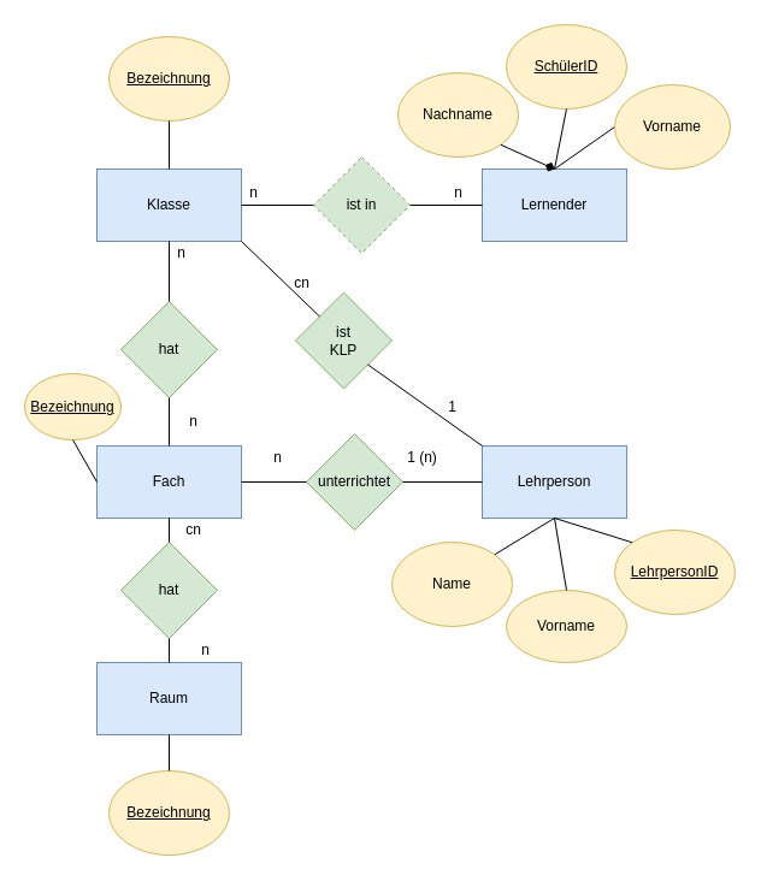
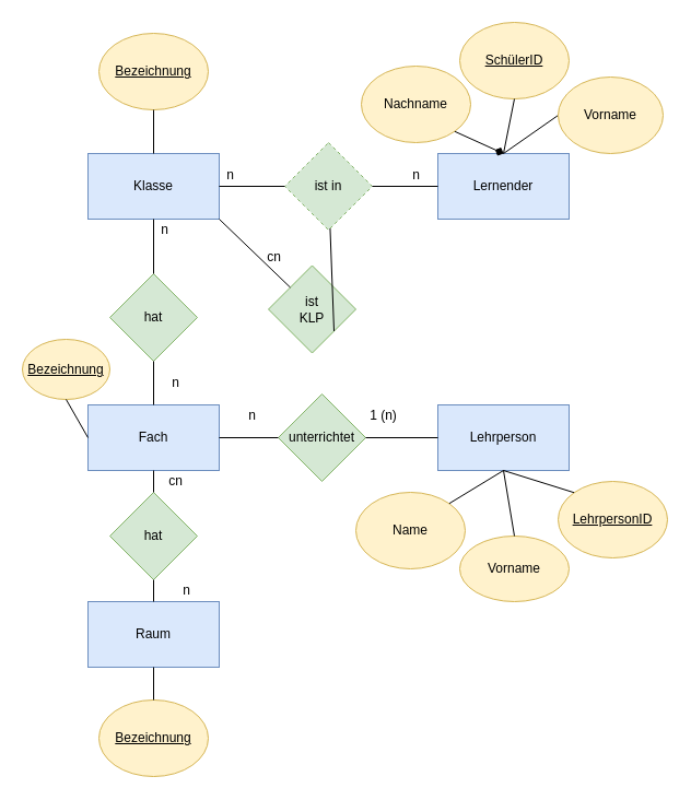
  <mxCell id="0" />
  <mxCell id="1" parent="0" />
  <mxCell id="2" value="Lehrperson" style="rounded=0;whiteSpace=wrap;html=1;fillColor=#dae8fc;strokeColor=#6c8ebf;" parent="1" vertex="1"><mxGeometry x="400" y="370" width="120" height="60" as="geometry" /></mxCell>
  <mxCell id="3" value="Klasse" style="rounded=0;whiteSpace=wrap;html=1;fillColor=#dae8fc;strokeColor=#6c8ebf;" parent="1" vertex="1"><mxGeometry x="80" y="140" width="120" height="60" as="geometry" /></mxCell>
  <mxCell id="4" value="Lernender" style="rounded=0;whiteSpace=wrap;html=1;fillColor=#dae8fc;strokeColor=#6c8ebf;" parent="1" vertex="1"><mxGeometry x="400" y="140" width="120" height="60" as="geometry" /></mxCell>
  <mxCell id="5" value="Fach" style="rounded=0;whiteSpace=wrap;html=1;fillColor=#dae8fc;strokeColor=#6c8ebf;" parent="1" vertex="1"><mxGeometry x="80" y="370" width="120" height="60" as="geometry" /></mxCell>
  <mxCell id="6" value="Raum" style="rounded=0;whiteSpace=wrap;html=1;fillColor=#dae8fc;strokeColor=#6c8ebf;" parent="1" vertex="1"><mxGeometry x="80" y="550" width="120" height="60" as="geometry" /></mxCell>
  <mxCell id="7" value="ist in" style="rhombus;whiteSpace=wrap;html=1;fillColor=#d5e8d4;strokeColor=#82b366;dashed=1;" parent="1" vertex="1"><mxGeometry x="260" y="130" width="80" height="80" as="geometry" /></mxCell>
  <mxCell id="8" value="hat" style="rhombus;whiteSpace=wrap;html=1;fillColor=#d5e8d4;strokeColor=#82b366;" parent="1" vertex="1"><mxGeometry x="100" y="450" width="80" height="80" as="geometry" /></mxCell>
  <mxCell id="9" value="hat" style="rhombus;whiteSpace=wrap;html=1;fillColor=#d5e8d4;strokeColor=#82b366;" parent="1" vertex="1"><mxGeometry x="100" y="250" width="80" height="80" as="geometry" /></mxCell>
  <mxCell id="10" value="" style="endArrow=none;html=1;rounded=0;exitX=0.5;exitY=0;exitDx=0;exitDy=0;entryX=0.5;entryY=1;entryDx=0;entryDy=0;" parent="1" source="8" edge="1" target="5"><mxGeometry width="50" height="50" relative="1" as="geometry"><mxPoint x="410" y="220" as="sourcePoint" /><mxPoint x="520" y="170" as="targetPoint" /></mxGeometry></mxCell>
  <mxCell id="11" value="" style="endArrow=none;html=1;rounded=0;exitX=1;exitY=0.5;exitDx=0;exitDy=0;" parent="1" source="7" edge="1"><mxGeometry width="50" height="50" relative="1" as="geometry"><mxPoint x="410" y="220" as="sourcePoint" /><mxPoint x="400" y="170" as="targetPoint" /></mxGeometry></mxCell>
  <mxCell id="12" value="" style="endArrow=none;html=1;rounded=0;entryX=0.5;entryY=1;entryDx=0;entryDy=0;exitX=0.5;exitY=0;exitDx=0;exitDy=0;" parent="1" source="6" target="8" edge="1"><mxGeometry width="50" height="50" relative="1" as="geometry"><mxPoint x="410" y="220" as="sourcePoint" /><mxPoint x="460" y="170" as="targetPoint" /></mxGeometry></mxCell>
  <mxCell id="13" value="" style="endArrow=none;html=1;rounded=0;exitX=1;exitY=0.5;exitDx=0;exitDy=0;entryX=0;entryY=0.5;entryDx=0;entryDy=0;" parent="1" source="3" target="7" edge="1"><mxGeometry width="50" height="50" relative="1" as="geometry"><mxPoint x="410" y="220" as="sourcePoint" /><mxPoint x="460" y="170" as="targetPoint" /></mxGeometry></mxCell>
  <mxCell id="14" value="" style="endArrow=none;html=1;rounded=0;exitX=0.5;exitY=0;exitDx=0;exitDy=0;entryX=0.5;entryY=1;entryDx=0;entryDy=0;" parent="1" source="9" target="3" edge="1"><mxGeometry width="50" height="50" relative="1" as="geometry"><mxPoint x="410" y="220" as="sourcePoint" /><mxPoint x="460" y="170" as="targetPoint" /></mxGeometry></mxCell>
  <mxCell id="15" value="" style="endArrow=none;html=1;rounded=0;exitX=0.5;exitY=0;exitDx=0;exitDy=0;entryX=0.5;entryY=1;entryDx=0;entryDy=0;" parent="1" source="5" target="9" edge="1"><mxGeometry width="50" height="50" relative="1" as="geometry"><mxPoint x="410" y="220" as="sourcePoint" /><mxPoint x="460" y="170" as="targetPoint" /></mxGeometry></mxCell>
  <mxCell id="16" value="&lt;u&gt;LehrpersonID&lt;/u&gt;" style="ellipse;whiteSpace=wrap;html=1;fillColor=#fff2cc;strokeColor=#d6b656;" parent="1" vertex="1"><mxGeometry x="510" y="440" width="100" height="70" as="geometry" /></mxCell>
  <mxCell id="17" value="Name" style="ellipse;whiteSpace=wrap;html=1;fillColor=#fff2cc;strokeColor=#d6b656;" parent="1" vertex="1"><mxGeometry x="325" y="450" width="100" height="70" as="geometry" /></mxCell>
  <mxCell id="18" value="&lt;u&gt;Bezeichnung&lt;br&gt;&lt;/u&gt;" style="ellipse;whiteSpace=wrap;html=1;fillColor=#fff2cc;strokeColor=#d6b656;" parent="1" vertex="1"><mxGeometry x="90" y="30" width="100" height="70" as="geometry" /></mxCell>
  <mxCell id="19" value="&lt;u&gt;Bezeichnung&lt;/u&gt;" style="ellipse;whiteSpace=wrap;html=1;fillColor=#fff2cc;strokeColor=#d6b656;" parent="1" vertex="1"><mxGeometry x="90" y="640" width="100" height="70" as="geometry" /></mxCell>
  <mxCell id="20" value="&lt;u&gt;Bezeichnung&lt;/u&gt;" style="ellipse;whiteSpace=wrap;html=1;fillColor=#fff2cc;strokeColor=#d6b656;" parent="1" vertex="1"><mxGeometry y="310" width="80" height="55" as="geometry" x="20" /></mxCell>
  <mxCell id="21" value="Nachname" style="ellipse;whiteSpace=wrap;html=1;fillColor=#fff2cc;strokeColor=#d6b656;" parent="1" vertex="1"><mxGeometry x="330" y="60" width="100" height="70" as="geometry" /></mxCell>
  <mxCell id="22" value="&lt;u&gt;SchülerID&lt;/u&gt;" style="ellipse;whiteSpace=wrap;html=1;fillColor=#fff2cc;strokeColor=#d6b656;" parent="1" vertex="1"><mxGeometry x="420" y="20" width="100" height="70" as="geometry" /></mxCell>
  <mxCell id="23" style="edgeStyle=orthogonalEdgeStyle;rounded=0;orthogonalLoop=1;jettySize=auto;html=1;exitX=0.5;exitY=1;exitDx=0;exitDy=0;" parent="1" source="21" target="21" edge="1"><mxGeometry relative="1" as="geometry" /></mxCell>
  <mxCell id="24" value="" style="endArrow=none;html=1;rounded=0;exitX=0;exitY=0.5;exitDx=0;exitDy=0;entryX=0.5;entryY=1;entryDx=0;entryDy=0;" parent="1" source="5" target="20" edge="1"><mxGeometry width="50" height="50" relative="1" as="geometry"><mxPoint x="410" y="330" as="sourcePoint" /><mxPoint x="60" y="400" as="targetPoint" /></mxGeometry></mxCell>
  <mxCell id="25" value="" style="endArrow=none;html=1;rounded=0;entryX=0.5;entryY=1;entryDx=0;entryDy=0;exitX=0.5;exitY=0;exitDx=0;exitDy=0;" parent="1" source="19" target="6" edge="1"><mxGeometry width="50" height="50" relative="1" as="geometry"><mxPoint x="135" y="640" as="sourcePoint" /><mxPoint x="460" y="280" as="targetPoint" /></mxGeometry></mxCell>
  <mxCell id="26" value="" style="endArrow=none;html=1;rounded=0;entryX=0.5;entryY=1;entryDx=0;entryDy=0;exitX=0.5;exitY=0;exitDx=0;exitDy=0;" parent="1" source="3" target="18" edge="1"><mxGeometry width="50" height="50" relative="1" as="geometry"><mxPoint x="410" y="330" as="sourcePoint" /><mxPoint x="460" y="280" as="targetPoint" /></mxGeometry></mxCell>
  <mxCell id="27" value="" style="endArrow=none;html=1;rounded=0;exitX=1;exitY=0;exitDx=0;exitDy=0;" parent="1" source="17" edge="1"><mxGeometry width="50" height="50" relative="1" as="geometry"><mxPoint x="410" y="330" as="sourcePoint" /><mxPoint x="460" y="430" as="targetPoint" /></mxGeometry></mxCell>
  <mxCell id="28" value="" style="endArrow=none;html=1;rounded=0;exitX=0;exitY=0;exitDx=0;exitDy=0;" parent="1" source="16" edge="1"><mxGeometry width="50" height="50" relative="1" as="geometry"><mxPoint x="410" y="330" as="sourcePoint" /><mxPoint x="460" y="430" as="targetPoint" /></mxGeometry></mxCell>
  <mxCell id="29" value="" style="endArrow=none;html=1;rounded=0;entryX=0.5;entryY=0;entryDx=0;entryDy=0;exitX=0;exitY=0.5;exitDx=0;exitDy=0;" parent="1" source="36" target="4" edge="1"><mxGeometry width="50" height="50" relative="1" as="geometry"><mxPoint x="560" y="450" as="sourcePoint" /><mxPoint x="460" y="280" as="targetPoint" /></mxGeometry></mxCell>
  <mxCell id="30" value="" style="endArrow=none;html=1;rounded=0;exitX=0.5;exitY=1;exitDx=0;exitDy=0;entryX=0.5;entryY=0;entryDx=0;entryDy=0;" parent="1" source="22" target="4" edge="1"><mxGeometry width="50" height="50" relative="1" as="geometry"><mxPoint x="410" y="330" as="sourcePoint" /><mxPoint x="460" y="280" as="targetPoint" /></mxGeometry></mxCell>
  <mxCell id="31" value="" style="endArrow=diamond;html=1;rounded=0;entryX=0.5;entryY=0;entryDx=0;entryDy=0;exitX=1;exitY=1;exitDx=0;exitDy=0;" parent="1" source="21" target="4" edge="1"><mxGeometry width="50" height="50" relative="1" as="geometry"><mxPoint x="410" y="330" as="sourcePoint" /><mxPoint x="460" y="280" as="targetPoint" /></mxGeometry></mxCell>
  <mxCell id="32" value="n" style="text;html=1;align=center;verticalAlign=middle;resizable=0;points=[];autosize=1;strokeColor=none;fillColor=none;" parent="1" vertex="1"><mxGeometry x="135" y="195" width="30" height="30" as="geometry" /></mxCell>
  <mxCell id="33" value="n" style="text;html=1;align=center;verticalAlign=middle;resizable=0;points=[];autosize=1;strokeColor=none;fillColor=none;" parent="1" vertex="1"><mxGeometry x="145" y="335" width="30" height="30" as="geometry" /></mxCell>
  <mxCell id="34" value="n" style="text;html=1;align=center;verticalAlign=middle;resizable=0;points=[];autosize=1;strokeColor=none;fillColor=none;" parent="1" vertex="1"><mxGeometry x="195" y="145" width="30" height="30" as="geometry" /></mxCell>
  <mxCell id="35" value="n" style="text;html=1;align=center;verticalAlign=middle;resizable=0;points=[];autosize=1;strokeColor=none;fillColor=none;" parent="1" vertex="1"><mxGeometry x="365" y="145" width="30" height="30" as="geometry" /></mxCell>
  <mxCell id="36" value="Vorname" style="ellipse;whiteSpace=wrap;html=1;fillColor=#fff2cc;strokeColor=#d6b656;" vertex="1" parent="1"><mxGeometry x="510" y="70" width="96" height="70" as="geometry" /></mxCell>
  <mxCell id="37" value="Vorname" style="ellipse;whiteSpace=wrap;html=1;fillColor=#fff2cc;strokeColor=#d6b656;" vertex="1" parent="1"><mxGeometry x="420" y="490" width="100" height="60" as="geometry" /></mxCell>
  <mxCell id="38" value="" style="endArrow=none;html=1;rounded=0;entryX=0.5;entryY=0;entryDx=0;entryDy=0;exitX=0.5;exitY=1;exitDx=0;exitDy=0;" edge="1" parent="1" source="2" target="37"><mxGeometry width="50" height="50" relative="1" as="geometry"><mxPoint x="460" y="140" as="sourcePoint" /><mxPoint x="460" y="170" as="targetPoint" /></mxGeometry></mxCell>
  <mxCell id="39" value="cn" style="text;html=1;align=center;verticalAlign=middle;resizable=0;points=[];autosize=1;strokeColor=none;fillColor=none;" vertex="1" parent="1"><mxGeometry x="140" y="425" width="40" height="30" as="geometry" /></mxCell>
  <mxCell id="40" value="n" style="text;html=1;align=center;verticalAlign=middle;resizable=0;points=[];autosize=1;strokeColor=none;fillColor=none;" vertex="1" parent="1"><mxGeometry x="155" y="525" width="30" height="30" as="geometry" /></mxCell>
  <mxCell id="41" value="unterrichtet" style="rhombus;whiteSpace=wrap;html=1;fillColor=#d5e8d4;strokeColor=#82b366;" vertex="1" parent="1"><mxGeometry x="254" y="360" width="80" height="80" as="geometry" /></mxCell>
  <mxCell id="42" value="" style="endArrow=none;html=1;rounded=0;exitX=1;exitY=0.5;exitDx=0;exitDy=0;entryX=0;entryY=0.5;entryDx=0;entryDy=0;" edge="1" parent="1" source="41" target="2"><mxGeometry width="50" height="50" relative="1" as="geometry"><mxPoint x="410" y="350" as="sourcePoint" /><mxPoint x="460" y="300" as="targetPoint" /></mxGeometry></mxCell>
  <mxCell id="43" value="" style="endArrow=none;html=1;rounded=0;exitX=1;exitY=0.5;exitDx=0;exitDy=0;entryX=0;entryY=0.5;entryDx=0;entryDy=0;" edge="1" parent="1" source="5" target="41"><mxGeometry width="50" height="50" relative="1" as="geometry"><mxPoint x="410" y="350" as="sourcePoint" /><mxPoint x="460" y="300" as="targetPoint" /></mxGeometry></mxCell>
  <mxCell id="44" value="1 (n)" style="text;html=1;align=center;verticalAlign=middle;resizable=0;points=[];autosize=1;strokeColor=none;fillColor=none;" vertex="1" parent="1"><mxGeometry x="325" y="365" width="50" height="30" as="geometry" /></mxCell>
  <mxCell id="45" value="n" style="text;html=1;align=center;verticalAlign=middle;resizable=0;points=[];autosize=1;strokeColor=none;fillColor=none;" vertex="1" parent="1"><mxGeometry x="215" y="365" width="30" height="30" as="geometry" /></mxCell>
  <mxCell id="46" value="ist&lt;br&gt;KLP" style="rhombus;whiteSpace=wrap;html=1;fillColor=#d5e8d4;strokeColor=#82b366;" vertex="1" parent="1"><mxGeometry x="245" y="242.5" width="80" height="80" as="geometry" /></mxCell>
- <mxCell id="47" value="" style="endArrow=none;html=1;rounded=0;exitX=1;exitY=1;exitDx=0;exitDy=0;entryX=0;entryY=0;entryDx=0;entryDy=0;" edge="1" parent="1" source="46" target="2"><mxGeometry width="50" height="50" relative="1" as="geometry"><mxPoint x="400" y="370" as="sourcePoint" /><mxPoint x="450" y="320" as="targetPoint" /></mxGeometry></mxCell>
+ <mxCell id="47" value="" style="endArrow=none;html=1;rounded=0;exitX=1;exitY=1;exitDx=0;exitDy=0;" edge="1" parent="1" source="46" target="7"><mxGeometry width="50" height="50" relative="1" as="geometry"><mxPoint x="400" y="370" as="sourcePoint" /><mxPoint x="450" y="320" as="targetPoint" /></mxGeometry></mxCell>
  <mxCell id="48" value="" style="endArrow=none;html=1;rounded=0;entryX=1;entryY=1;entryDx=0;entryDy=0;exitX=0;exitY=0;exitDx=0;exitDy=0;" edge="1" parent="1" source="46" target="3"><mxGeometry width="50" height="50" relative="1" as="geometry"><mxPoint x="400" y="370" as="sourcePoint" /><mxPoint x="450" y="320" as="targetPoint" /></mxGeometry></mxCell>
  <mxCell id="49" value="cn" style="text;html=1;align=center;verticalAlign=middle;resizable=0;points=[];autosize=1;strokeColor=none;fillColor=none;" vertex="1" parent="1"><mxGeometry x="230" y="220" width="40" height="30" as="geometry" /></mxCell>
- <mxCell id="50" value="1" style="text;html=1;align=center;verticalAlign=middle;resizable=0;points=[];autosize=1;strokeColor=none;fillColor=none;" vertex="1" parent="1"><mxGeometry x="360" y="322.5" width="30" height="30" as="geometry" /></mxCell>
